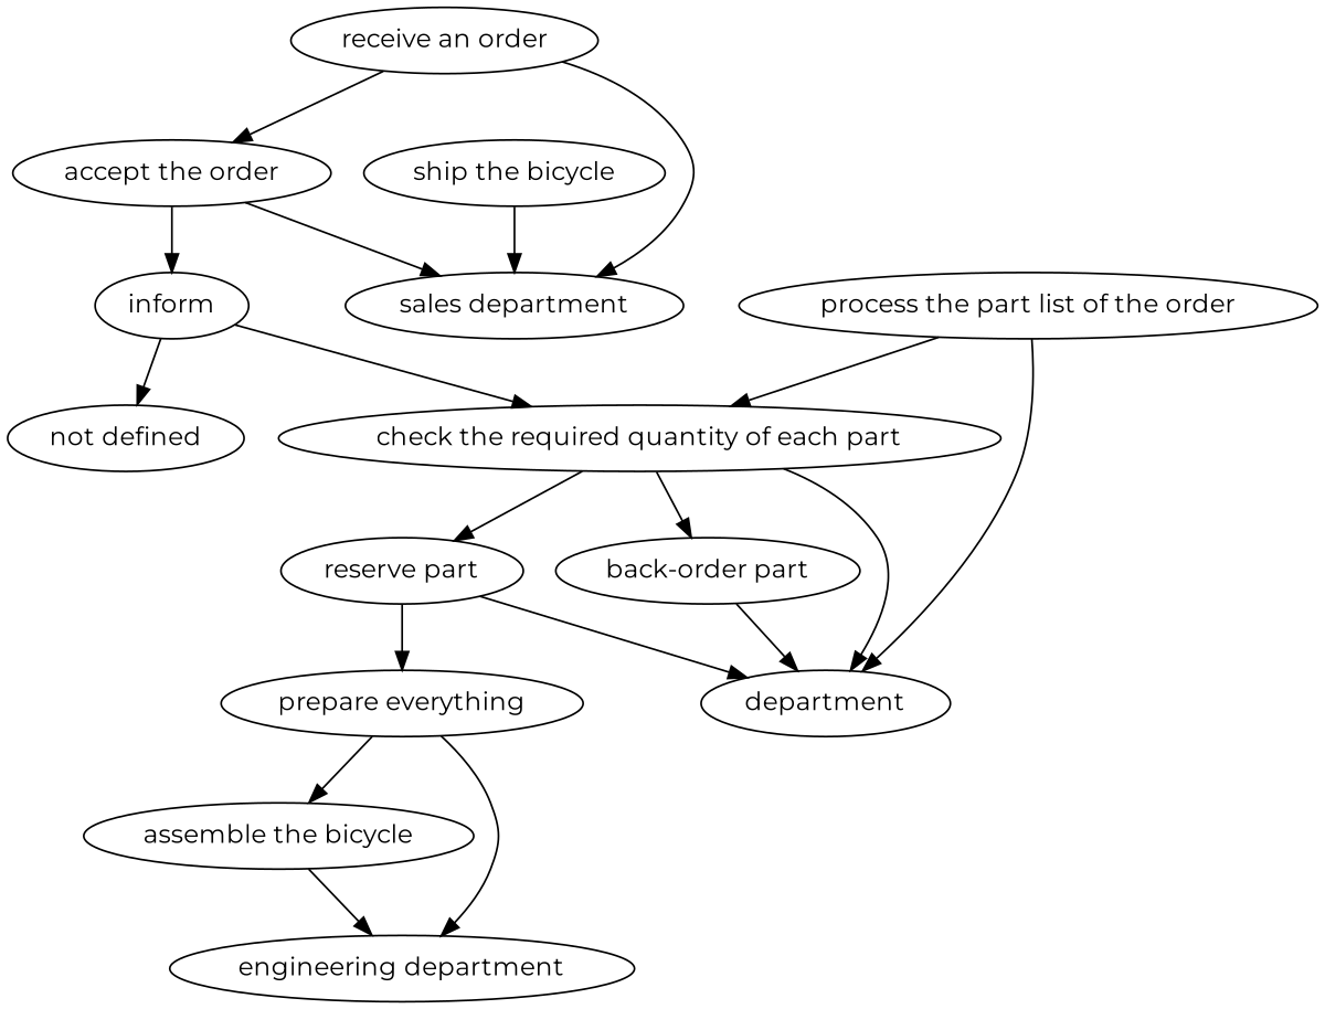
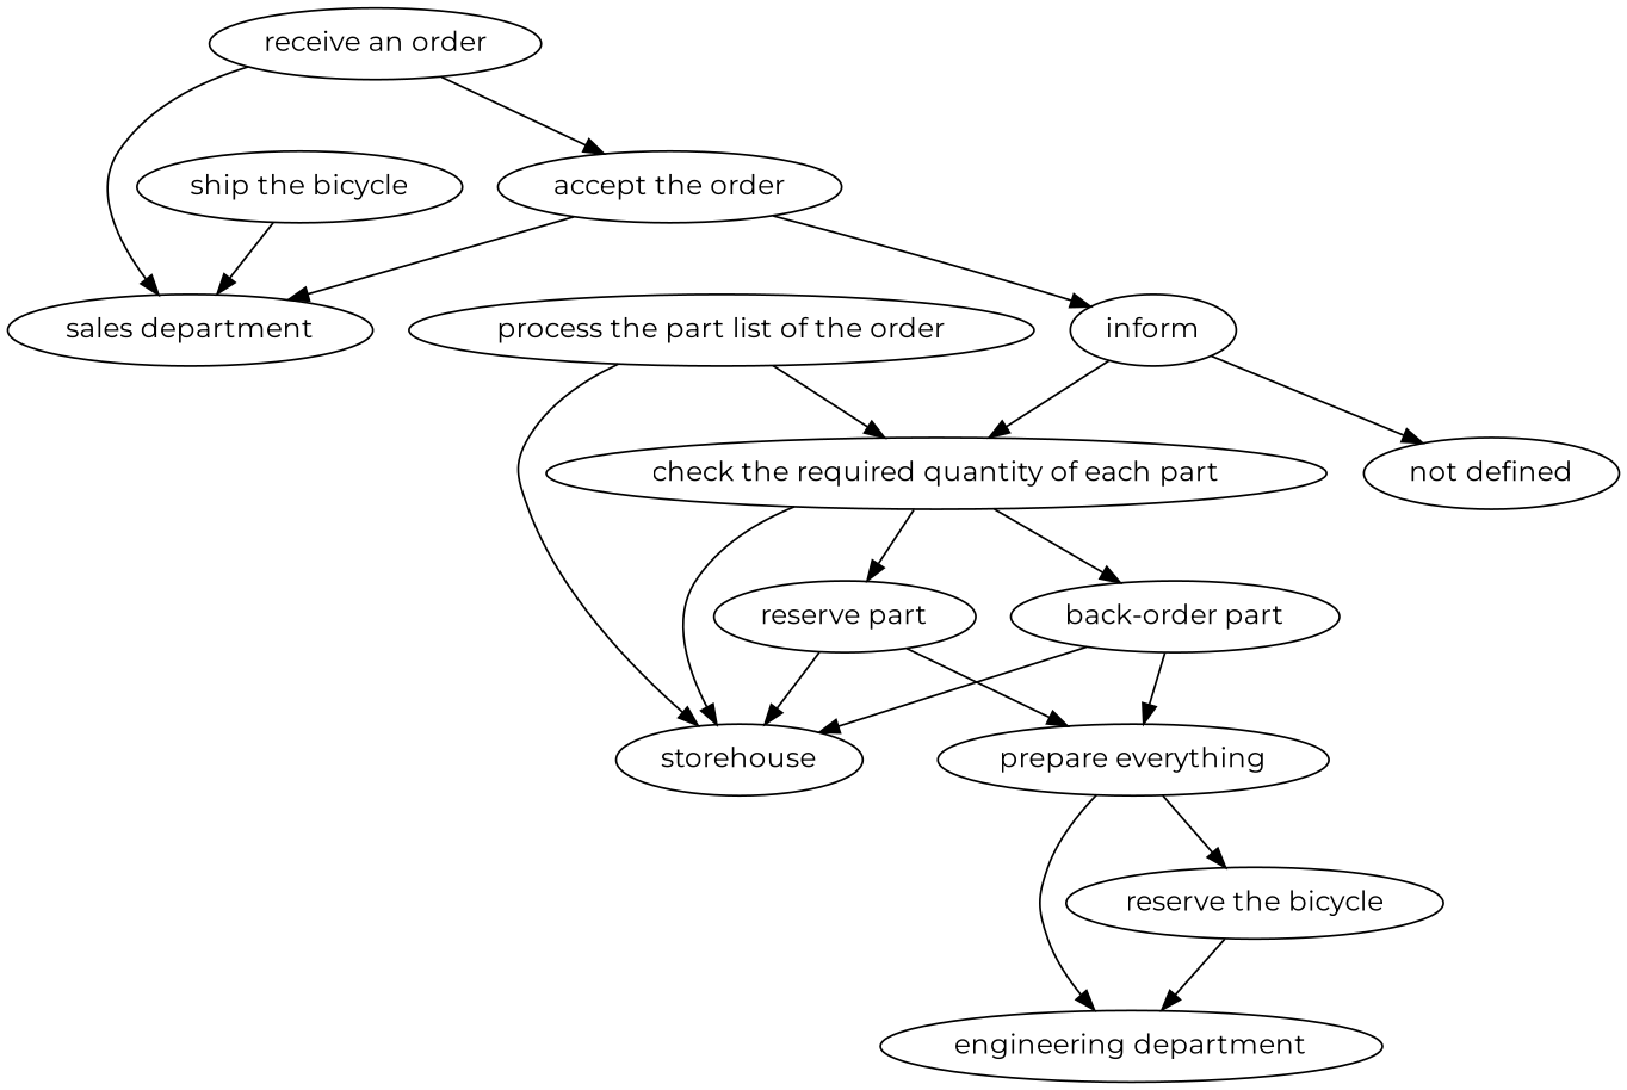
  strict digraph {
    fontname=Montserrat
    node [fontname=Montserrat]
    edge [attrs="{'type': 'actor performer', 'label': 'actor performer'}" fontname=Montserrat]
    "receive an order" [attrs="{'type': 'Activity', 'label': 'receive an order'}"]
    "accept the order" [attrs="{'type': 'Activity', 'label': 'accept the order'}"]
    "sales department" [attrs="{'type': 'Actor', 'label': 'sales department'}"]
    inform [attrs="{'type': 'Activity', 'label': 'inform'}"]
    "check the required quantity of each part" [attrs="{'type': 'Activity', 'label': 'check the required quantity of each part'}"]
    "not defined" [attrs="{'type': 'Actor', 'label': 'not defined'}"]
    "process the part list of the order" [attrs="{'type': 'Activity', 'label': 'process the part list of the order'}"]
-   storehouse [attrs="{'type': 'Actor', 'label': 'storehouse'}" label=department]
+   storehouse [attrs="{'type': 'Actor', 'label': 'storehouse'}"]
    "reserve part" [attrs="{'type': 'Activity', 'label': 'reserve part'}"]
    "back-order part" [attrs="{'type': 'Activity', 'label': 'back-order part'}"]
    "prepare everything" [attrs="{'type': 'Activity', 'label': 'prepare everything'}"]
-   "assemble the bicycle" [attrs="{'type': 'Activity', 'label': 'assemble the bicycle'}"]
+   "assemble the bicycle" [attrs="{'type': 'Activity', 'label': 'assemble the bicycle'}" label="reserve the bicycle"]
    "engineering department" [attrs="{'type': 'Actor', 'label': 'engineering department'}"]
    "ship the bicycle" [attrs="{'type': 'Activity', 'label': 'ship the bicycle'}"]
    "receive an order" -> "accept the order" [attrs="{'type': 'flow', 'label': 'flow'}"]
    "receive an order" -> "sales department"
    "accept the order" -> "sales department"
    "accept the order" -> inform [attrs="{'type': 'flow', 'label': 'flow'}"]
    inform -> "check the required quantity of each part" [attrs="{'type': 'flow', 'label': 'flow'}"]
    inform -> "not defined"
    "check the required quantity of each part" -> storehouse
    "check the required quantity of each part" -> "reserve part" [attrs="{'type': 'flow', 'label': 'flow'}"]
    "check the required quantity of each part" -> "back-order part" [attrs="{'type': 'flow', 'label': 'flow'}"]
    "process the part list of the order" -> "check the required quantity of each part" [attrs="{'type': 'flow', 'label': 'flow'}"]
    "process the part list of the order" -> storehouse
    "reserve part" -> storehouse
    "reserve part" -> "prepare everything" [attrs="{'type': 'flow', 'label': 'flow'}"]
    "back-order part" -> storehouse
+   "back-order part" -> "prepare everything" [attrs="{'type': 'flow', 'label': 'flow'}"]
    "prepare everything" -> "assemble the bicycle" [attrs="{'type': 'flow', 'label': 'flow'}"]
    "prepare everything" -> "engineering department"
    "assemble the bicycle" -> "engineering department"
    "ship the bicycle" -> "sales department"
  }
